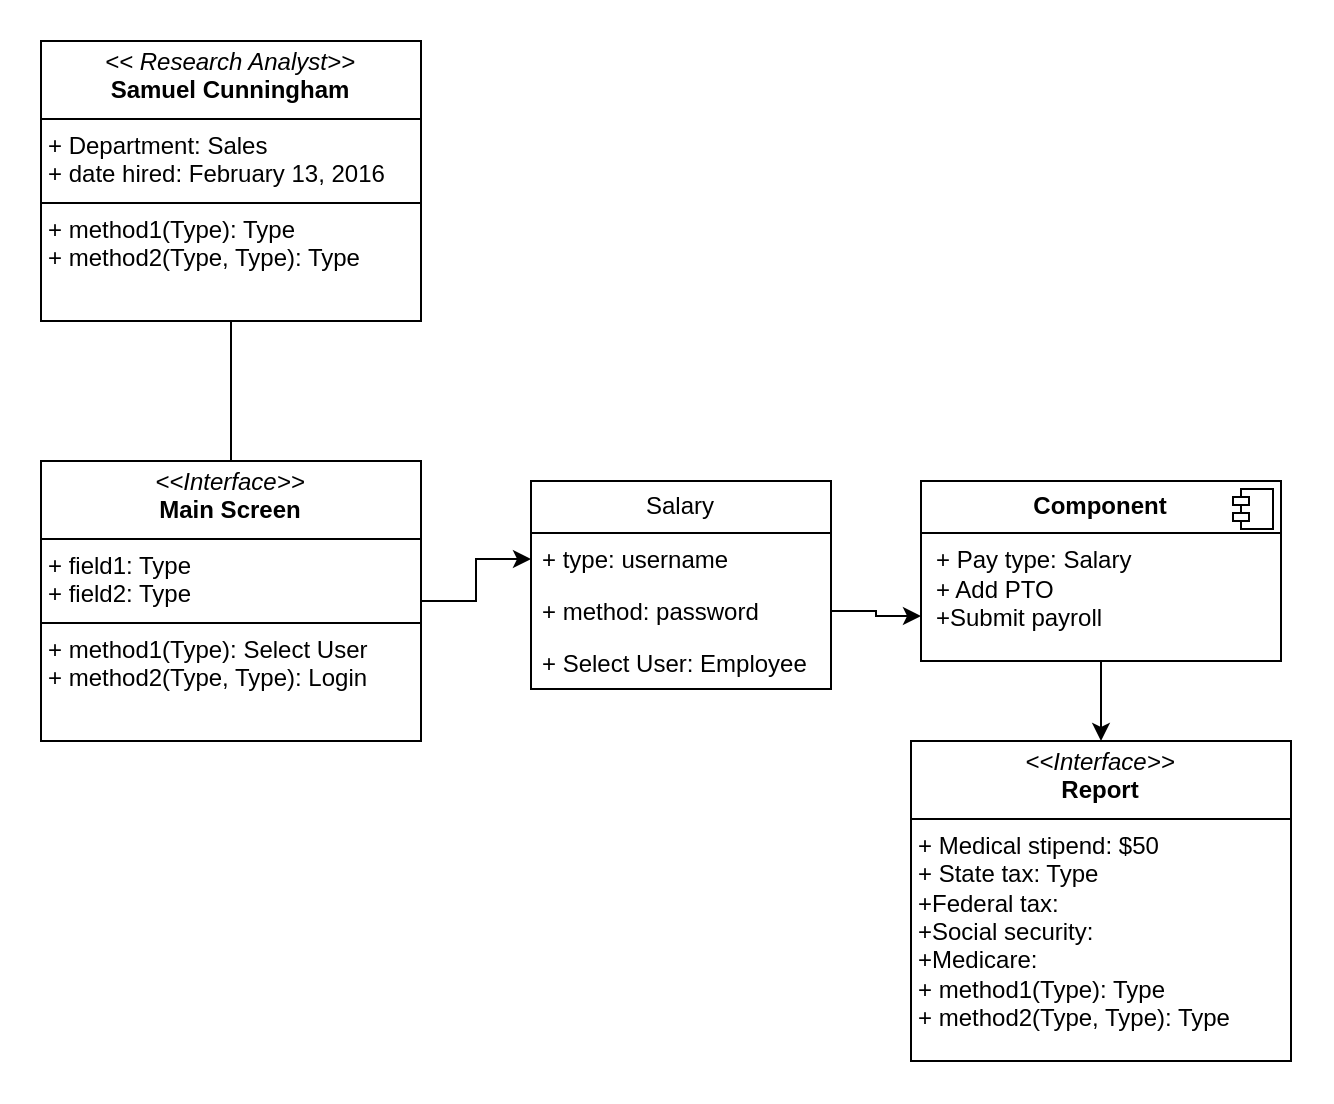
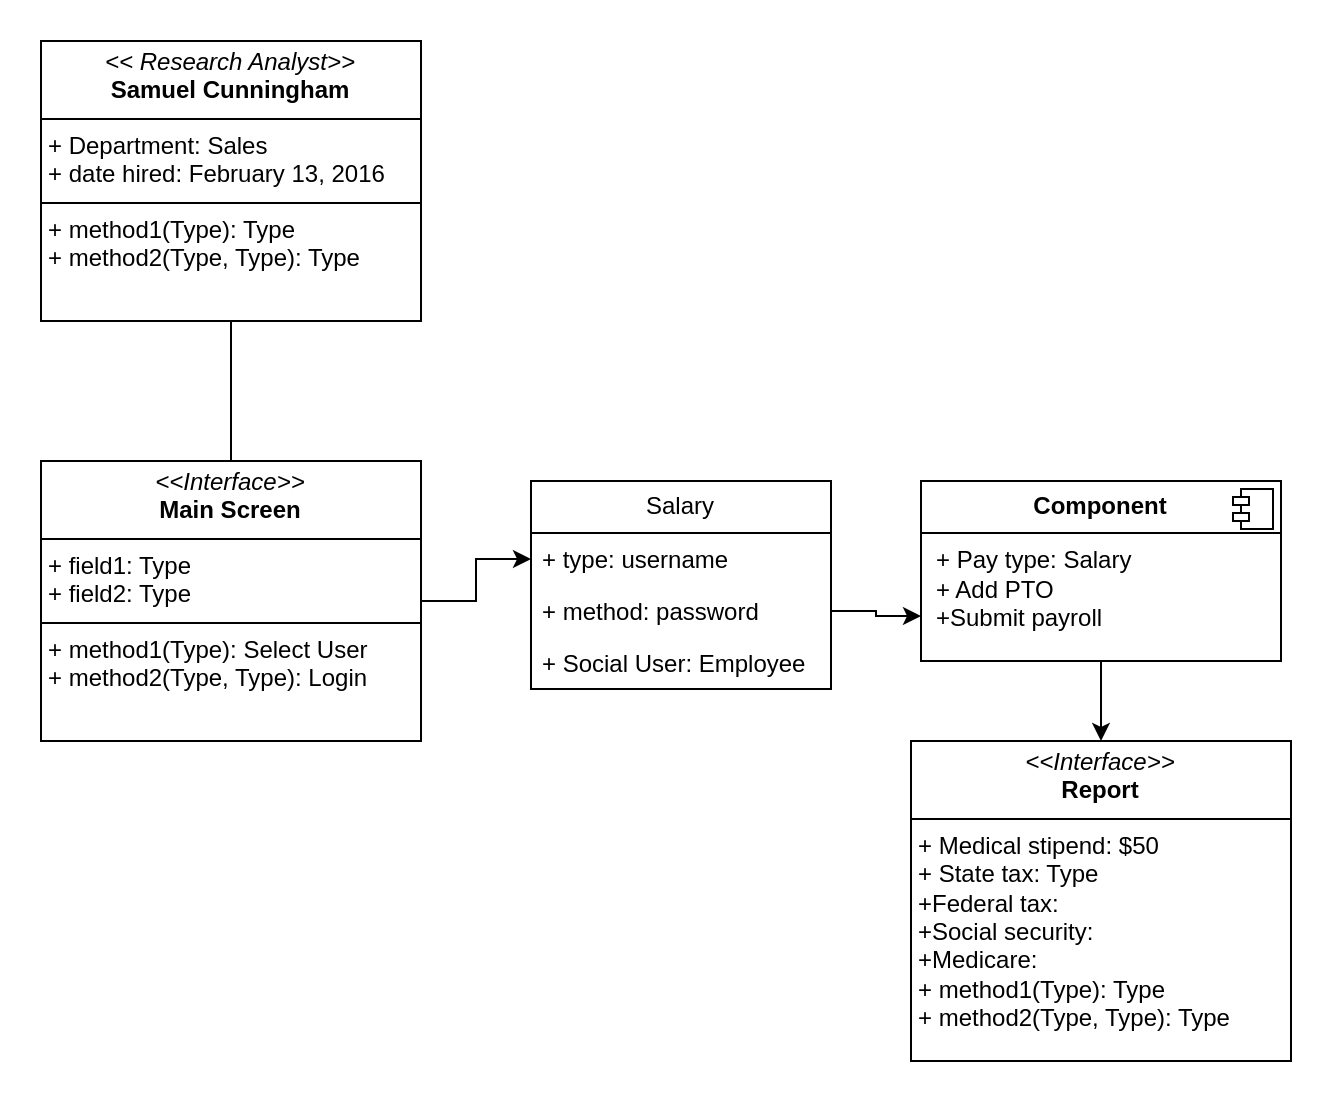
  <mxCell id="0" />
  <mxCell id="1" parent="0" />
  <mxCell id="2" style="edgeStyle=orthogonalEdgeStyle;rounded=0;orthogonalLoop=1;jettySize=auto;html=1;exitX=0.5;exitY=1;exitDx=0;exitDy=0;entryX=0.5;entryY=0;entryDx=0;entryDy=0;" edge="1" parent="1" source="3"><mxGeometry relative="1" as="geometry"><mxPoint x="115" y="240" as="targetPoint" /></mxGeometry></mxCell>
  <mxCell id="3" value="&lt;p style=&quot;margin:0px;margin-top:4px;text-align:center;&quot;&gt;&lt;i&gt;&amp;lt;&amp;lt; Research Analyst&amp;gt;&amp;gt;&lt;/i&gt;&lt;br&gt;&lt;b&gt;Samuel Cunningham&lt;/b&gt;&lt;/p&gt;&lt;hr size=&quot;1&quot; style=&quot;border-style:solid;&quot;&gt;&lt;p style=&quot;margin:0px;margin-left:4px;&quot;&gt;+ Department: Sales&lt;br&gt;+ date hired: February 13, 2016&lt;/p&gt;&lt;hr size=&quot;1&quot; style=&quot;border-style:solid;&quot;&gt;&lt;p style=&quot;margin:0px;margin-left:4px;&quot;&gt;+ method1(Type): Type&lt;br&gt;+ method2(Type, Type): Type&lt;/p&gt;" style="verticalAlign=top;align=left;overflow=fill;html=1;whiteSpace=wrap;" vertex="1" parent="1"><mxGeometry x="20" y="20" width="190" height="140" as="geometry" /></mxCell>
  <mxCell id="4" value="Salary" style="swimlane;fontStyle=0;childLayout=stackLayout;horizontal=1;startSize=26;fillColor=none;horizontalStack=0;resizeParent=1;resizeParentMax=0;resizeLast=0;collapsible=1;marginBottom=0;whiteSpace=wrap;html=1;" vertex="1" parent="1"><mxGeometry x="265" y="240" width="150" height="104" as="geometry" /></mxCell>
  <mxCell id="5" value="+ type: username" style="text;strokeColor=none;fillColor=none;align=left;verticalAlign=top;spacingLeft=4;spacingRight=4;overflow=hidden;rotatable=0;points=[[0,0.5],[1,0.5]];portConstraint=eastwest;whiteSpace=wrap;html=1;" vertex="1" parent="4"><mxGeometry y="26" width="150" height="26" as="geometry" /></mxCell>
  <mxCell id="6" value="+ method: password" style="text;strokeColor=none;fillColor=none;align=left;verticalAlign=top;spacingLeft=4;spacingRight=4;overflow=hidden;rotatable=0;points=[[0,0.5],[1,0.5]];portConstraint=eastwest;whiteSpace=wrap;html=1;" vertex="1" parent="4"><mxGeometry y="52" width="150" height="26" as="geometry" /></mxCell>
- <mxCell id="7" value="+ Select User: Employee" style="text;strokeColor=none;fillColor=none;align=left;verticalAlign=top;spacingLeft=4;spacingRight=4;overflow=hidden;rotatable=0;points=[[0,0.5],[1,0.5]];portConstraint=eastwest;whiteSpace=wrap;html=1;" vertex="1" parent="4"><mxGeometry y="78" width="150" height="26" as="geometry" /></mxCell>
+ <mxCell id="7" value="+ Social User: Employee" style="text;strokeColor=none;fillColor=none;align=left;verticalAlign=top;spacingLeft=4;spacingRight=4;overflow=hidden;rotatable=0;points=[[0,0.5],[1,0.5]];portConstraint=eastwest;whiteSpace=wrap;html=1;" vertex="1" parent="4"><mxGeometry y="78" width="150" height="26" as="geometry" /></mxCell>
  <mxCell id="8" style="edgeStyle=orthogonalEdgeStyle;rounded=0;orthogonalLoop=1;jettySize=auto;html=1;exitX=1;exitY=0.5;exitDx=0;exitDy=0;entryX=0;entryY=0.5;entryDx=0;entryDy=0;" edge="1" parent="1" source="9" target="5"><mxGeometry relative="1" as="geometry" /></mxCell>
  <mxCell id="9" value="&lt;p style=&quot;margin:0px;margin-top:4px;text-align:center;&quot;&gt;&lt;i&gt;&amp;lt;&amp;lt;Interface&amp;gt;&amp;gt;&lt;/i&gt;&lt;br&gt;&lt;b&gt;Main Screen&lt;/b&gt;&lt;/p&gt;&lt;hr size=&quot;1&quot; style=&quot;border-style:solid;&quot;&gt;&lt;p style=&quot;margin:0px;margin-left:4px;&quot;&gt;+ field1: Type&lt;br&gt;+ field2: Type&lt;/p&gt;&lt;hr size=&quot;1&quot; style=&quot;border-style:solid;&quot;&gt;&lt;p style=&quot;margin:0px;margin-left:4px;&quot;&gt;+ method1(Type): Select User&lt;br&gt;+ method2(Type, Type): Login&lt;/p&gt;" style="verticalAlign=top;align=left;overflow=fill;html=1;whiteSpace=wrap;" vertex="1" parent="1"><mxGeometry x="20" y="230" width="190" height="140" as="geometry" /></mxCell>
  <mxCell id="10" style="edgeStyle=orthogonalEdgeStyle;rounded=0;orthogonalLoop=1;jettySize=auto;html=1;exitX=0.5;exitY=1;exitDx=0;exitDy=0;entryX=0.5;entryY=0;entryDx=0;entryDy=0;" edge="1" parent="1" source="11" target="14"><mxGeometry relative="1" as="geometry" /></mxCell>
  <mxCell id="11" value="&lt;p style=&quot;margin:0px;margin-top:6px;text-align:center;&quot;&gt;&lt;b&gt;Component&lt;/b&gt;&lt;/p&gt;&lt;hr size=&quot;1&quot; style=&quot;border-style:solid;&quot;&gt;&lt;p style=&quot;margin:0px;margin-left:8px;&quot;&gt;+ Pay type: Salary&lt;br&gt;+ Add PTO&lt;/p&gt;&lt;p style=&quot;margin:0px;margin-left:8px;&quot;&gt;+Submit payroll&lt;/p&gt;&lt;p style=&quot;margin:0px;margin-left:8px;&quot;&gt;&lt;br&gt;&lt;/p&gt;&lt;p style=&quot;margin:0px;margin-left:8px;&quot;&gt;&lt;br&gt;&lt;/p&gt;" style="align=left;overflow=fill;html=1;dropTarget=0;whiteSpace=wrap;" vertex="1" parent="1"><mxGeometry x="460" y="240" width="180" height="90" as="geometry" /></mxCell>
  <mxCell id="12" value="" style="shape=component;jettyWidth=8;jettyHeight=4;" vertex="1" parent="11"><mxGeometry x="1" width="20" height="20" relative="1" as="geometry"><mxPoint x="-24" y="4" as="offset" /></mxGeometry></mxCell>
  <mxCell id="13" style="edgeStyle=orthogonalEdgeStyle;rounded=0;orthogonalLoop=1;jettySize=auto;html=1;exitX=1;exitY=0.5;exitDx=0;exitDy=0;entryX=0;entryY=0.75;entryDx=0;entryDy=0;" edge="1" parent="1" source="6" target="11"><mxGeometry relative="1" as="geometry" /></mxCell>
  <mxCell id="14" value="&lt;p style=&quot;margin:0px;margin-top:4px;text-align:center;&quot;&gt;&lt;i&gt;&amp;lt;&amp;lt;Interface&amp;gt;&amp;gt;&lt;/i&gt;&lt;br&gt;&lt;b&gt;Report&lt;/b&gt;&lt;/p&gt;&lt;hr size=&quot;1&quot; style=&quot;border-style:solid;&quot;&gt;&lt;p style=&quot;margin:0px;margin-left:4px;&quot;&gt;+ Medical stipend: $50&lt;br&gt;+ State tax: Type&lt;/p&gt;&lt;p style=&quot;margin:0px;margin-left:4px;&quot;&gt;+Federal tax:&amp;nbsp;&lt;/p&gt;&lt;p style=&quot;margin:0px;margin-left:4px;&quot;&gt;+Social security:&amp;nbsp;&lt;/p&gt;&lt;p style=&quot;margin:0px;margin-left:4px;&quot;&gt;+Medicare:&lt;/p&gt;&lt;p style=&quot;margin:0px;margin-left:4px;&quot;&gt;+ method1(Type): Type&lt;br&gt;+ method2(Type, Type): Type&lt;/p&gt;" style="verticalAlign=top;align=left;overflow=fill;html=1;whiteSpace=wrap;" vertex="1" parent="1"><mxGeometry x="455" y="370" width="190" height="160" as="geometry" /></mxCell>
